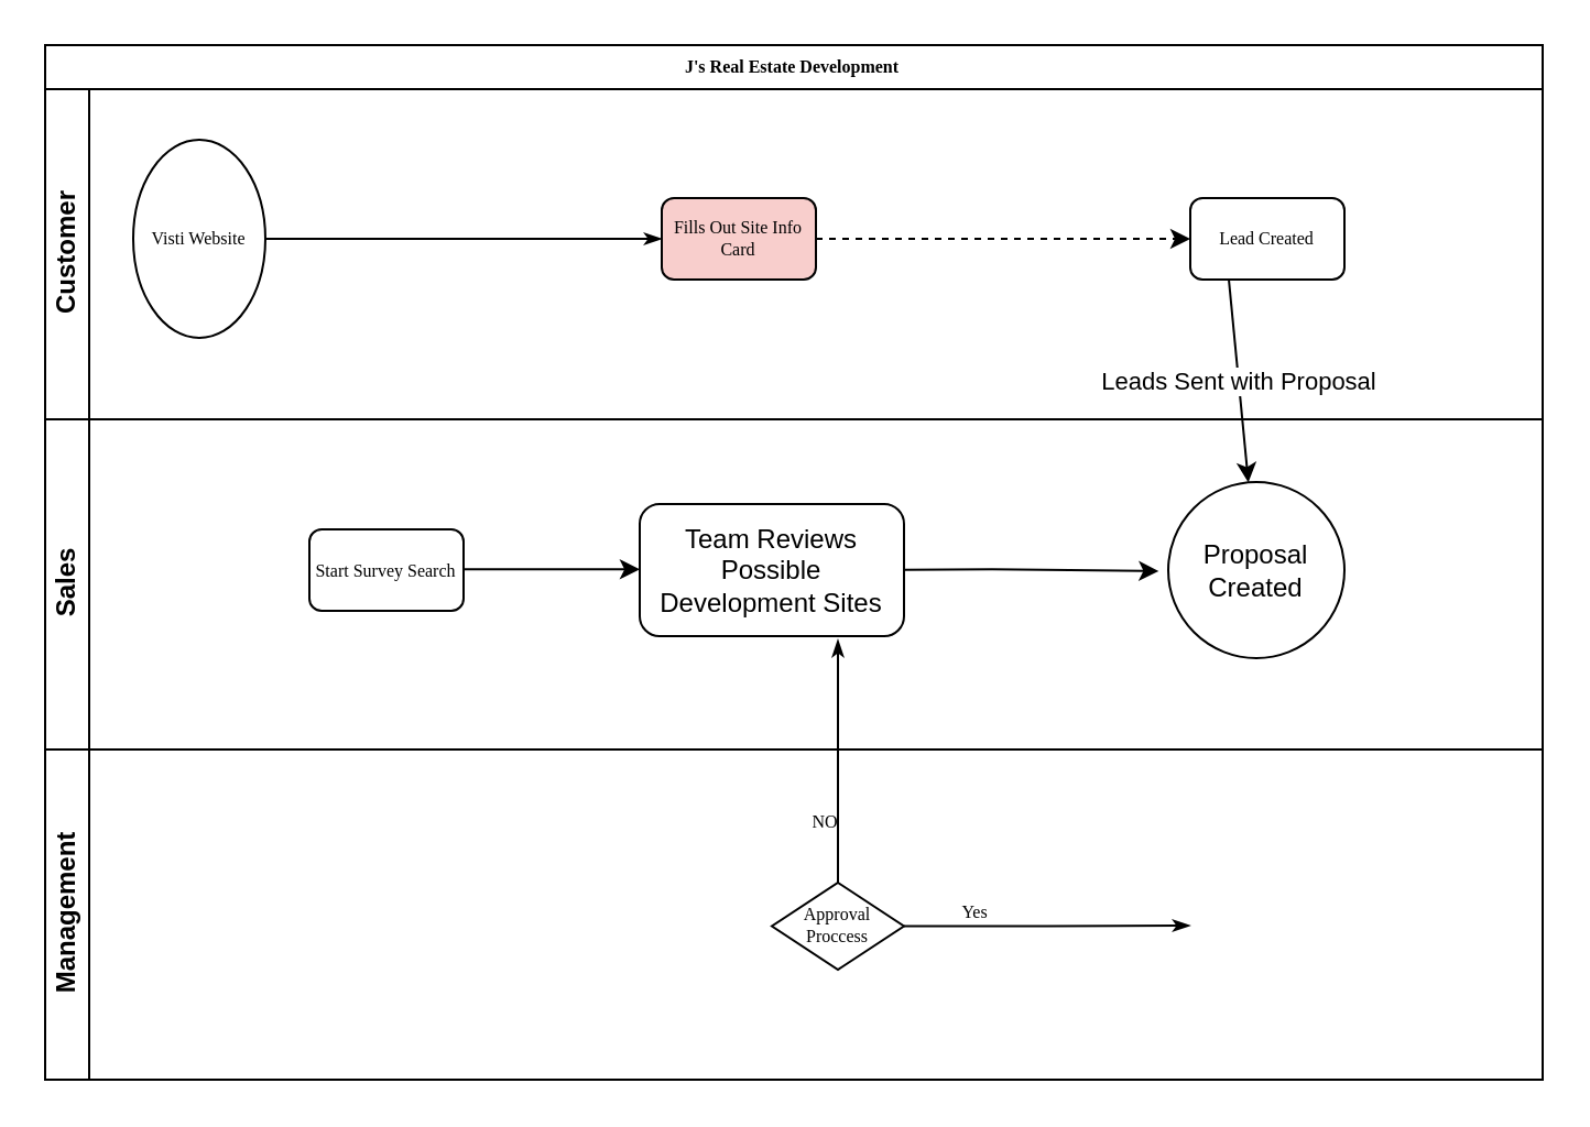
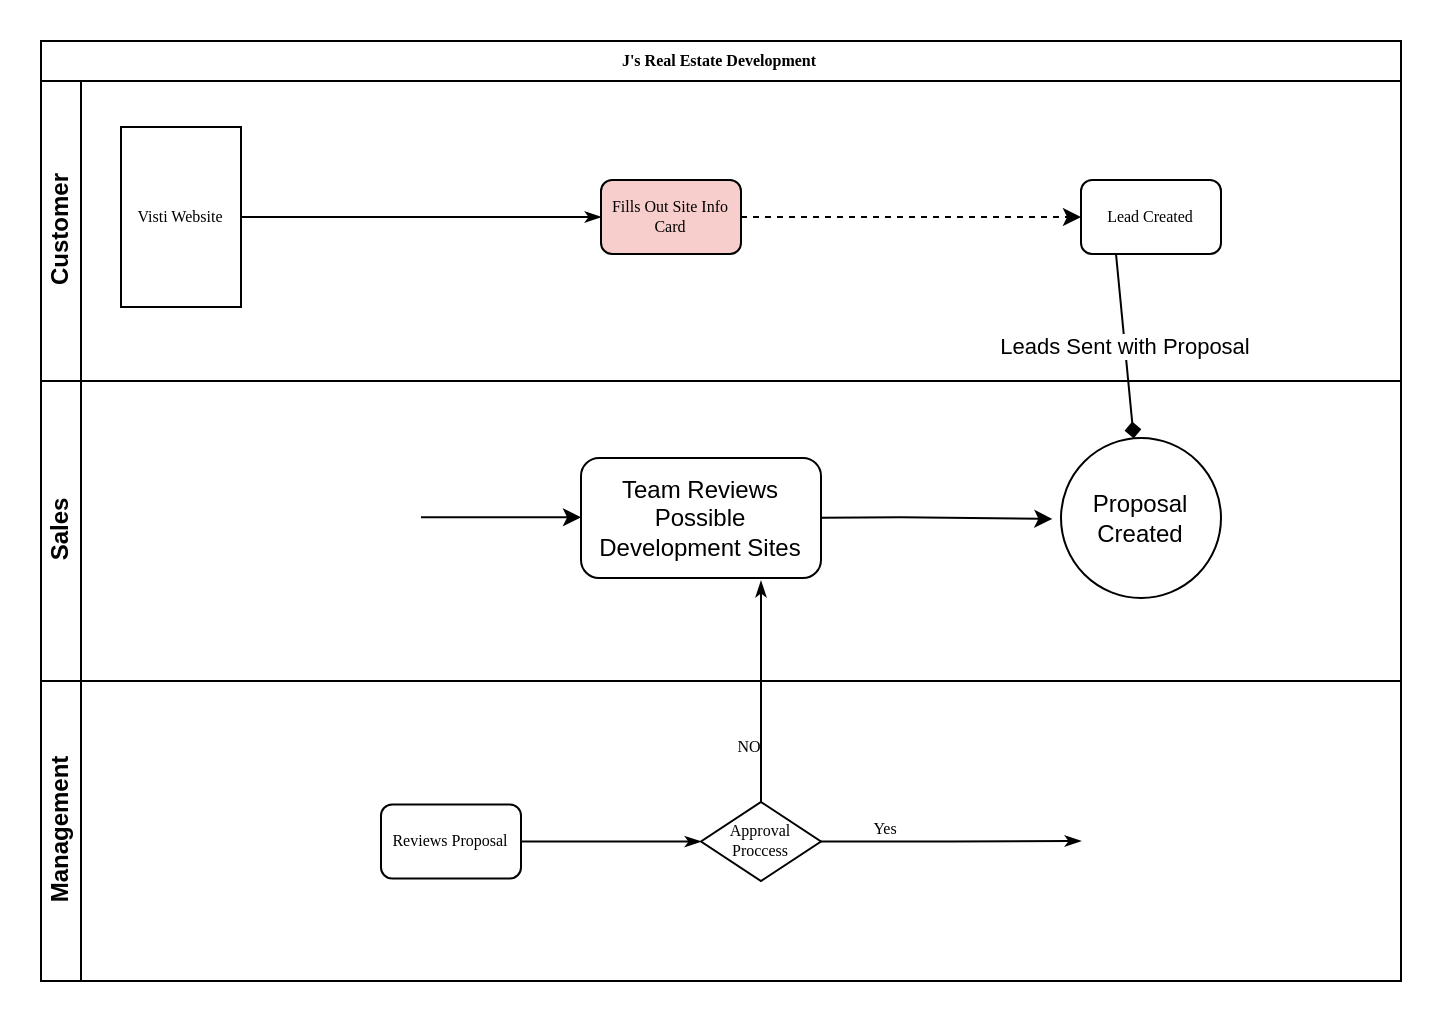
  <mxCell id="0" />
  <mxCell id="1" parent="0" />
  <mxCell id="2" value="J's Real Estate Development&amp;nbsp;" style="swimlane;html=1;childLayout=stackLayout;horizontal=1;startSize=20;horizontalStack=0;rounded=0;shadow=0;labelBackgroundColor=none;strokeWidth=1;fontFamily=Verdana;fontSize=8;align=center;" parent="1" vertex="1"><mxGeometry x="20" y="20" width="680" height="470" as="geometry" /></mxCell>
  <mxCell id="3" value="Customer" style="swimlane;html=1;startSize=20;horizontal=0;" parent="2" vertex="1"><mxGeometry y="20" width="680" height="150" as="geometry" /></mxCell>
  <mxCell id="4" style="edgeStyle=orthogonalEdgeStyle;rounded=0;html=1;labelBackgroundColor=none;startArrow=none;startFill=0;startSize=5;endArrow=classicThin;endFill=1;endSize=5;jettySize=auto;orthogonalLoop=1;strokeWidth=1;fontFamily=Verdana;fontSize=8" parent="3" source="5" target="6" edge="1"><mxGeometry relative="1" as="geometry" /></mxCell>
- <mxCell id="5" value="Visti Website" style="ellipse;whiteSpace=wrap;html=1;rounded=0;shadow=0;labelBackgroundColor=none;strokeWidth=1;fontFamily=Verdana;fontSize=8;align=center;" parent="3" vertex="1"><mxGeometry x="40" y="23" width="60" height="90" as="geometry" /></mxCell>
+ <mxCell id="5" value="Visti Website" style="whiteSpace=wrap;html=1;shadow=0;labelBackgroundColor=none;strokeWidth=1;fontFamily=Verdana;fontSize=8;align=center;rounded=0;" parent="3" vertex="1"><mxGeometry x="40" y="23" width="60" height="90" as="geometry" /></mxCell>
  <mxCell id="6" value="Fills Out Site Info Card" style="rounded=1;whiteSpace=wrap;html=1;shadow=0;labelBackgroundColor=none;strokeWidth=1;fontFamily=Verdana;fontSize=8;align=center;fillColor=#f8cecc;" parent="3" vertex="1"><mxGeometry x="280" y="49.5" width="70" height="37" as="geometry" /></mxCell>
  <mxCell id="7" value="Lead Created" style="rounded=1;whiteSpace=wrap;html=1;shadow=0;labelBackgroundColor=none;strokeWidth=1;fontFamily=Verdana;fontSize=8;align=center;" parent="3" vertex="1"><mxGeometry x="520" y="49.5" width="70" height="37" as="geometry" /></mxCell>
  <mxCell id="8" value="" style="endArrow=classic;html=1;rounded=0;exitX=1;exitY=0.5;exitDx=0;exitDy=0;entryX=0;entryY=0.5;entryDx=0;entryDy=0;dashed=1;" edge="1" parent="3" source="6" target="7"><mxGeometry width="50" height="50" relative="1" as="geometry"><mxPoint x="370" y="290" as="sourcePoint" /><mxPoint x="420" y="240" as="targetPoint" /><Array as="points" /></mxGeometry></mxCell>
  <mxCell id="9" value="Sales" style="swimlane;html=1;startSize=20;horizontal=0;" parent="2" vertex="1"><mxGeometry y="170" width="680" height="150" as="geometry" /></mxCell>
- <mxCell id="10" value="Start Survey Search" style="rounded=1;whiteSpace=wrap;html=1;shadow=0;labelBackgroundColor=none;strokeWidth=1;fontFamily=Verdana;fontSize=8;align=center;" parent="9" vertex="1"><mxGeometry x="120" y="50.0" width="70" height="37" as="geometry" /></mxCell>
  <mxCell id="11" value="" style="endArrow=classic;html=1;rounded=0;" edge="1" parent="9"><mxGeometry width="50" height="50" relative="1" as="geometry"><mxPoint x="190" y="68.17" as="sourcePoint" /><mxPoint x="270" y="68.17" as="targetPoint" /></mxGeometry></mxCell>
  <mxCell id="12" value="Team Reviews Possible Development Sites" style="rounded=1;whiteSpace=wrap;html=1;" vertex="1" parent="9"><mxGeometry x="270" y="38.5" width="120" height="60" as="geometry" /></mxCell>
  <mxCell id="13" value="Proposal Created" style="ellipse;whiteSpace=wrap;html=1;aspect=fixed;" vertex="1" parent="9"><mxGeometry x="510" y="28.5" width="80" height="80" as="geometry" /></mxCell>
  <mxCell id="14" value="" style="endArrow=classic;html=1;rounded=0;entryX=-0.054;entryY=0.506;entryDx=0;entryDy=0;entryPerimeter=0;" edge="1" parent="9" target="13"><mxGeometry width="50" height="50" relative="1" as="geometry"><mxPoint x="390" y="68.34" as="sourcePoint" /><mxPoint x="500" y="68" as="targetPoint" /><Array as="points"><mxPoint x="430" y="68.17" /></Array></mxGeometry></mxCell>
  <mxCell id="15" value="Management" style="swimlane;html=1;startSize=20;horizontal=0;" parent="2" vertex="1"><mxGeometry y="320" width="680" height="150" as="geometry" /></mxCell>
+ <mxCell id="16" style="edgeStyle=orthogonalEdgeStyle;rounded=0;html=1;labelBackgroundColor=none;startArrow=none;startFill=0;startSize=5;endArrow=classicThin;endFill=1;endSize=5;jettySize=auto;orthogonalLoop=1;strokeWidth=1;fontFamily=Verdana;fontSize=8;" parent="15" source="17" target="19" edge="1"><mxGeometry relative="1" as="geometry" /></mxCell>
+ <mxCell id="17" value="Reviews Proposal" style="rounded=1;whiteSpace=wrap;html=1;shadow=0;labelBackgroundColor=none;strokeWidth=1;fontFamily=Verdana;fontSize=8;align=center;" parent="15" vertex="1"><mxGeometry x="170" y="61.75" width="70" height="37" as="geometry" /></mxCell>
  <mxCell id="18" value="Yes" style="edgeStyle=orthogonalEdgeStyle;rounded=0;html=1;labelBackgroundColor=none;startArrow=none;startFill=0;startSize=5;endArrow=classicThin;endFill=1;endSize=5;jettySize=auto;orthogonalLoop=1;strokeWidth=1;fontFamily=Verdana;fontSize=8" parent="15" source="19" edge="1"><mxGeometry x="-0.501" y="6" relative="1" as="geometry"><mxPoint as="offset" /><mxPoint x="520" y="80" as="targetPoint" /></mxGeometry></mxCell>
  <mxCell id="19" value="Approval Proccess" style="strokeWidth=1;html=1;shape=mxgraph.flowchart.decision;whiteSpace=wrap;rounded=1;shadow=0;labelBackgroundColor=none;fontFamily=Verdana;fontSize=8;align=center;" parent="15" vertex="1"><mxGeometry x="330" y="60.5" width="60" height="39.5" as="geometry" /></mxCell>
  <mxCell id="20" value="NO" style="edgeStyle=orthogonalEdgeStyle;rounded=0;html=1;labelBackgroundColor=none;startArrow=none;startFill=0;startSize=5;endArrow=classicThin;endFill=1;endSize=5;jettySize=auto;orthogonalLoop=1;strokeWidth=1;fontFamily=Verdana;fontSize=8;" edge="1" parent="15"><mxGeometry x="-0.501" y="6" relative="1" as="geometry"><mxPoint as="offset" /><mxPoint x="360" y="60.5" as="sourcePoint" /><mxPoint x="360" y="-50" as="targetPoint" /><Array as="points"><mxPoint x="360" y="-50" /></Array></mxGeometry></mxCell>
- <mxCell id="21" value="" style="endArrow=classic;html=1;rounded=0;exitX=0.25;exitY=1;exitDx=0;exitDy=0;" edge="1" parent="2" source="7" target="13"><mxGeometry relative="1" as="geometry"><mxPoint x="450" y="120" as="sourcePoint" /><mxPoint x="550" y="120" as="targetPoint" /></mxGeometry></mxCell>
+ <mxCell id="21" value="" style="endArrow=diamond;html=1;rounded=0;exitX=0.25;exitY=1;exitDx=0;exitDy=0;" edge="1" parent="2" source="7" target="13"><mxGeometry relative="1" as="geometry"><mxPoint x="450" y="120" as="sourcePoint" /><mxPoint x="550" y="120" as="targetPoint" /></mxGeometry></mxCell>
  <mxCell id="22" value="Leads Sent with Proposal" style="edgeLabel;resizable=0;html=1;align=center;verticalAlign=middle;" connectable="0" vertex="1" parent="21"><mxGeometry relative="1" as="geometry" /></mxCell>
